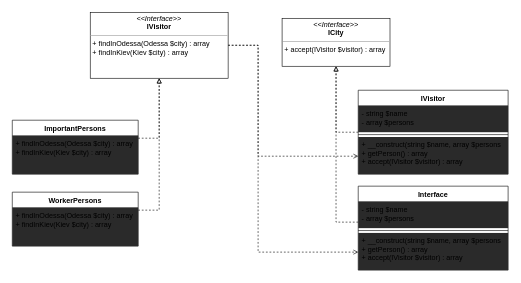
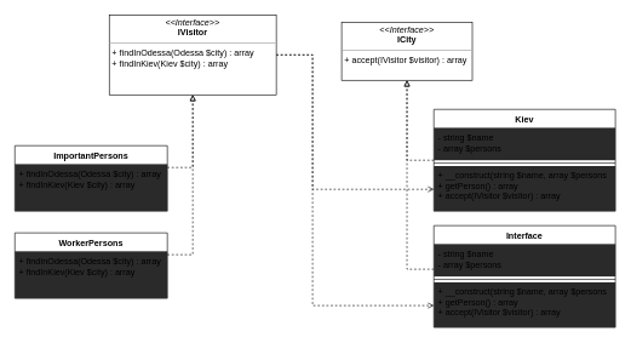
  <mxCell id="0" />
  <mxCell id="1" parent="0" />
  <mxCell id="2" value="&lt;p style=&quot;margin: 0px ; margin-top: 4px ; text-align: center&quot;&gt;&lt;i&gt;&amp;lt;&amp;lt;Interface&amp;gt;&amp;gt;&lt;/i&gt;&lt;br&gt;&lt;b&gt;ICity&lt;/b&gt;&lt;/p&gt;&lt;hr size=&quot;1&quot;&gt;&lt;p style=&quot;margin: 0px ; margin-left: 4px&quot;&gt;+ accept(IVisitor $visitor) : array&lt;/p&gt;" style="verticalAlign=top;align=left;overflow=fill;fontSize=12;fontFamily=Helvetica;html=1;" parent="1" vertex="1"><mxGeometry x="470" y="30" width="180" height="80" as="geometry" /></mxCell>
  <mxCell id="3" style="edgeStyle=orthogonalEdgeStyle;rounded=0;orthogonalLoop=1;jettySize=auto;html=1;dashed=1;endArrow=open;endFill=0;exitX=1;exitY=0.5;exitDx=0;exitDy=0;" parent="1" source="5" target="12" edge="1"><mxGeometry relative="1" as="geometry"><Array as="points"><mxPoint x="430" y="75" /><mxPoint x="430" y="260" /></Array></mxGeometry></mxCell>
  <mxCell id="4" style="edgeStyle=orthogonalEdgeStyle;rounded=0;orthogonalLoop=1;jettySize=auto;html=1;dashed=1;endArrow=open;endFill=0;exitX=1;exitY=0.5;exitDx=0;exitDy=0;" parent="1" source="5" target="7" edge="1"><mxGeometry relative="1" as="geometry"><Array as="points"><mxPoint x="430" y="75" /><mxPoint x="430" y="420" /></Array></mxGeometry></mxCell>
  <mxCell id="5" value="&lt;p style=&quot;margin: 0px ; margin-top: 4px ; text-align: center&quot;&gt;&lt;i&gt;&amp;lt;&amp;lt;Interface&amp;gt;&amp;gt;&lt;/i&gt;&lt;br&gt;&lt;b&gt;IVisitor&lt;/b&gt;&lt;/p&gt;&lt;hr size=&quot;1&quot;&gt;&lt;p style=&quot;margin: 0px ; margin-left: 4px&quot;&gt;+ findInOdessa(Odessa $city) : array&lt;/p&gt;&lt;p style=&quot;margin: 0px ; margin-left: 4px&quot;&gt;+ findInKiev(Kiev $city) : array&lt;br&gt;&lt;/p&gt;" style="verticalAlign=top;align=left;overflow=fill;fontSize=12;fontFamily=Helvetica;html=1;" parent="1" vertex="1"><mxGeometry x="150" y="20" width="230" height="110" as="geometry" /></mxCell>
  <mxCell id="6" style="edgeStyle=orthogonalEdgeStyle;rounded=0;orthogonalLoop=1;jettySize=auto;html=1;dashed=1;endArrow=block;endFill=0;" parent="1" source="7" target="2" edge="1"><mxGeometry relative="1" as="geometry"><Array as="points"><mxPoint x="560" y="370" /></Array></mxGeometry></mxCell>
  <mxCell id="7" value="Interface" style="swimlane;fontStyle=1;align=center;verticalAlign=top;childLayout=stackLayout;horizontal=1;startSize=26;horizontalStack=0;resizeParent=1;resizeParentMax=0;resizeLast=0;collapsible=1;marginBottom=0;" parent="1" vertex="1"><mxGeometry x="597" y="310" width="250" height="140" as="geometry" /></mxCell>
  <mxCell id="8" value="- string $name&#10;- array $persons" style="text;strokeColor=none;align=left;verticalAlign=top;spacingLeft=4;spacingRight=4;overflow=hidden;rotatable=0;points=[[0,0.5],[1,0.5]];portConstraint=eastwest;fillColor=#2a2a2a;" parent="7" vertex="1"><mxGeometry y="26" width="250" height="44" as="geometry" /></mxCell>
  <mxCell id="9" value="" style="line;strokeWidth=1;fillColor=none;align=left;verticalAlign=middle;spacingTop=-1;spacingLeft=3;spacingRight=3;rotatable=0;labelPosition=right;points=[];portConstraint=eastwest;" parent="7" vertex="1"><mxGeometry y="70" width="250" height="8" as="geometry" /></mxCell>
  <mxCell id="10" value="+ __construct(string $name, array $persons&#10;+ getPerson() : array&#10;+ accept(IVisitor $visitor) : array" style="text;strokeColor=none;align=left;verticalAlign=top;spacingLeft=4;spacingRight=4;overflow=hidden;rotatable=0;points=[[0,0.5],[1,0.5]];portConstraint=eastwest;fillColor=#2a2a2a;" parent="7" vertex="1"><mxGeometry y="78" width="250" height="62" as="geometry" /></mxCell>
  <mxCell id="11" style="edgeStyle=orthogonalEdgeStyle;rounded=0;orthogonalLoop=1;jettySize=auto;html=1;dashed=1;endArrow=block;endFill=0;entryX=0.5;entryY=1;entryDx=0;entryDy=0;" parent="1" source="12" target="2" edge="1"><mxGeometry relative="1" as="geometry"><Array as="points"><mxPoint x="560" y="220" /></Array></mxGeometry></mxCell>
- <mxCell id="12" value="IVisitor" style="swimlane;fontStyle=1;align=center;verticalAlign=top;childLayout=stackLayout;horizontal=1;startSize=26;horizontalStack=0;resizeParent=1;resizeParentMax=0;resizeLast=0;collapsible=1;marginBottom=0;" parent="1" vertex="1"><mxGeometry x="597" y="150" width="250" height="140" as="geometry" /></mxCell>
+ <mxCell id="12" value="Kiev" style="swimlane;fontStyle=1;align=center;verticalAlign=top;childLayout=stackLayout;horizontal=1;startSize=26;horizontalStack=0;resizeParent=1;resizeParentMax=0;resizeLast=0;collapsible=1;marginBottom=0;" parent="1" vertex="1"><mxGeometry x="597" y="150" width="250" height="140" as="geometry" /></mxCell>
  <mxCell id="13" value="- string $name&#10;- array $persons" style="text;strokeColor=none;align=left;verticalAlign=top;spacingLeft=4;spacingRight=4;overflow=hidden;rotatable=0;points=[[0,0.5],[1,0.5]];portConstraint=eastwest;fillColor=#2a2a2a;" parent="12" vertex="1"><mxGeometry y="26" width="250" height="44" as="geometry" /></mxCell>
  <mxCell id="14" value="" style="line;strokeWidth=1;fillColor=none;align=left;verticalAlign=middle;spacingTop=-1;spacingLeft=3;spacingRight=3;rotatable=0;labelPosition=right;points=[];portConstraint=eastwest;" parent="12" vertex="1"><mxGeometry y="70" width="250" height="8" as="geometry" /></mxCell>
  <mxCell id="15" value="+ __construct(string $name, array $persons&#10;+ getPerson() : array&#10;+ accept(IVisitor $visitor) : array" style="text;strokeColor=none;align=left;verticalAlign=top;spacingLeft=4;spacingRight=4;overflow=hidden;rotatable=0;points=[[0,0.5],[1,0.5]];portConstraint=eastwest;fillColor=#2a2a2a;" parent="12" vertex="1"><mxGeometry y="78" width="250" height="62" as="geometry" /></mxCell>
  <mxCell id="16" style="edgeStyle=orthogonalEdgeStyle;rounded=0;orthogonalLoop=1;jettySize=auto;html=1;dashed=1;endArrow=block;endFill=0;" parent="1" source="17" target="5" edge="1"><mxGeometry relative="1" as="geometry"><Array as="points"><mxPoint x="265" y="230" /></Array></mxGeometry></mxCell>
  <mxCell id="17" value="ImportantPersons" style="swimlane;fontStyle=1;align=center;verticalAlign=top;childLayout=stackLayout;horizontal=1;startSize=26;horizontalStack=0;resizeParent=1;resizeParentMax=0;resizeLast=0;collapsible=1;marginBottom=0;" parent="1" vertex="1"><mxGeometry y="200" width="210" height="90" as="geometry" x="20" /></mxCell>
  <mxCell id="18" value="+ findInOdessa(Odessa $city) : array&#10;+ findInKiev(Kiev $city) : array" style="text;strokeColor=none;align=left;verticalAlign=top;spacingLeft=4;spacingRight=4;overflow=hidden;rotatable=0;points=[[0,0.5],[1,0.5]];portConstraint=eastwest;fillColor=#2a2a2a;" parent="17" vertex="1"><mxGeometry y="26" width="210" height="64" as="geometry" /></mxCell>
  <mxCell id="19" style="edgeStyle=orthogonalEdgeStyle;rounded=0;orthogonalLoop=1;jettySize=auto;html=1;dashed=1;endArrow=block;endFill=0;" parent="1" source="20" target="5" edge="1"><mxGeometry relative="1" as="geometry"><Array as="points"><mxPoint x="265" y="350" /></Array></mxGeometry></mxCell>
  <mxCell id="20" value="WorkerPersons" style="swimlane;fontStyle=1;align=center;verticalAlign=top;childLayout=stackLayout;horizontal=1;startSize=26;horizontalStack=0;resizeParent=1;resizeParentMax=0;resizeLast=0;collapsible=1;marginBottom=0;" parent="1" vertex="1"><mxGeometry y="320" width="210" height="90" as="geometry" x="20" /></mxCell>
  <mxCell id="21" value="+ findInOdessa(Odessa $city) : array&#10;+ findInKiev(Kiev $city) : array" style="text;strokeColor=none;align=left;verticalAlign=top;spacingLeft=4;spacingRight=4;overflow=hidden;rotatable=0;points=[[0,0.5],[1,0.5]];portConstraint=eastwest;fillColor=#2a2a2a;" parent="20" vertex="1"><mxGeometry y="26" width="210" height="64" as="geometry" /></mxCell>
